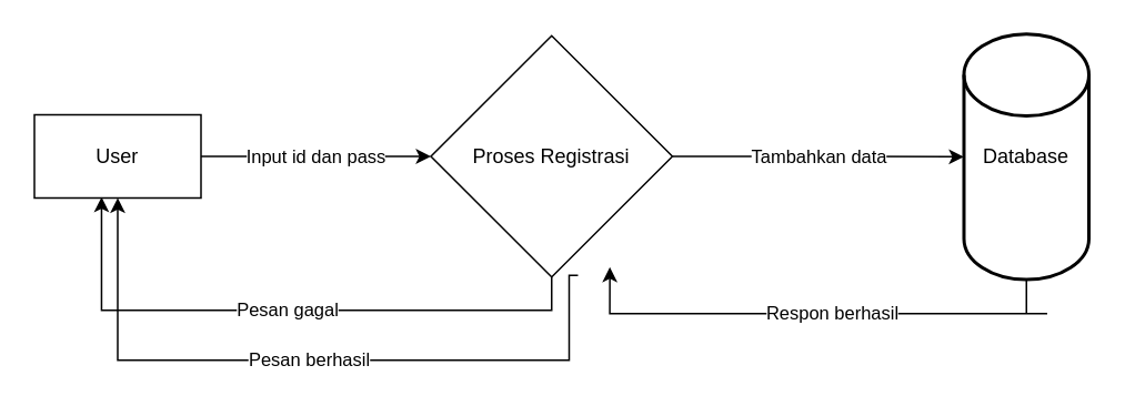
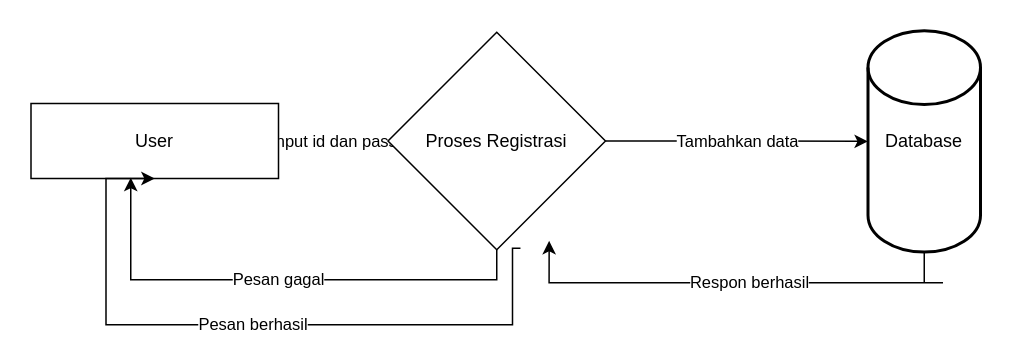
  <mxCell id="0" />
  <mxCell id="1" parent="0" />
  <mxCell id="2" value="Input id dan pass" style="edgeStyle=orthogonalEdgeStyle;rounded=0;orthogonalLoop=1;jettySize=auto;html=1;entryX=0;entryY=0.5;entryDx=0;entryDy=0;" edge="1" parent="1" source="3" target="7"><mxGeometry relative="1" as="geometry" /></mxCell>
- <mxCell id="3" value="User" style="rounded=0;whiteSpace=wrap;html=1;" vertex="1" parent="1"><mxGeometry x="20" y="68.5" width="100" height="50" as="geometry" /></mxCell>
+ <mxCell id="3" value="User" style="rounded=0;whiteSpace=wrap;html=1;" vertex="1" parent="1"><mxGeometry x="20" y="68.5" width="165" height="50" as="geometry" /></mxCell>
  <mxCell id="4" value="Pesan gagal" style="edgeStyle=orthogonalEdgeStyle;rounded=0;orthogonalLoop=1;jettySize=auto;html=1;entryX=0.403;entryY=0.99;entryDx=0;entryDy=0;entryPerimeter=0;exitX=0.5;exitY=1;exitDx=0;exitDy=0;" edge="1" parent="1" source="7" target="3"><mxGeometry relative="1" as="geometry" /></mxCell>
  <mxCell id="5" value="Tambahkan data" style="edgeStyle=orthogonalEdgeStyle;rounded=0;orthogonalLoop=1;jettySize=auto;html=1;entryX=0;entryY=0.5;entryDx=0;entryDy=0;entryPerimeter=0;" edge="1" parent="1" source="7" target="9"><mxGeometry relative="1" as="geometry" /></mxCell>
  <mxCell id="6" value="Pesan berhasil" style="edgeStyle=orthogonalEdgeStyle;rounded=0;orthogonalLoop=1;jettySize=auto;html=1;entryX=0.5;entryY=1;entryDx=0;entryDy=0;exitX=0.609;exitY=0.993;exitDx=0;exitDy=0;exitPerimeter=0;" edge="1" parent="1" source="7" target="3"><mxGeometry relative="1" as="geometry"><mxPoint x="388" y="236" as="sourcePoint" /><Array as="points"><mxPoint x="341" y="165" /><mxPoint x="341" y="216" /><mxPoint x="70" y="216" /></Array></mxGeometry></mxCell>
  <mxCell id="7" value="Proses Registrasi" style="rhombus;whiteSpace=wrap;html=1;aspect=fixed;" vertex="1" parent="1"><mxGeometry x="258" y="21" width="145" height="145" as="geometry" /></mxCell>
  <mxCell id="8" value="Respon berhasil" style="edgeStyle=orthogonalEdgeStyle;rounded=0;orthogonalLoop=1;jettySize=auto;html=1;entryX=0.741;entryY=0.959;entryDx=0;entryDy=0;entryPerimeter=0;exitX=0.5;exitY=1;exitDx=0;exitDy=0;exitPerimeter=0;" edge="1" parent="1" source="9" target="7"><mxGeometry relative="1" as="geometry"><Array as="points"><mxPoint x="628" y="188" /><mxPoint x="365" y="188" /><mxPoint x="365" y="160" /></Array></mxGeometry></mxCell>
  <mxCell id="9" value="Database" style="strokeWidth=2;html=1;shape=mxgraph.flowchart.database;whiteSpace=wrap;" vertex="1" parent="1"><mxGeometry x="578" y="20" width="75" height="147.5" as="geometry" /></mxCell>
